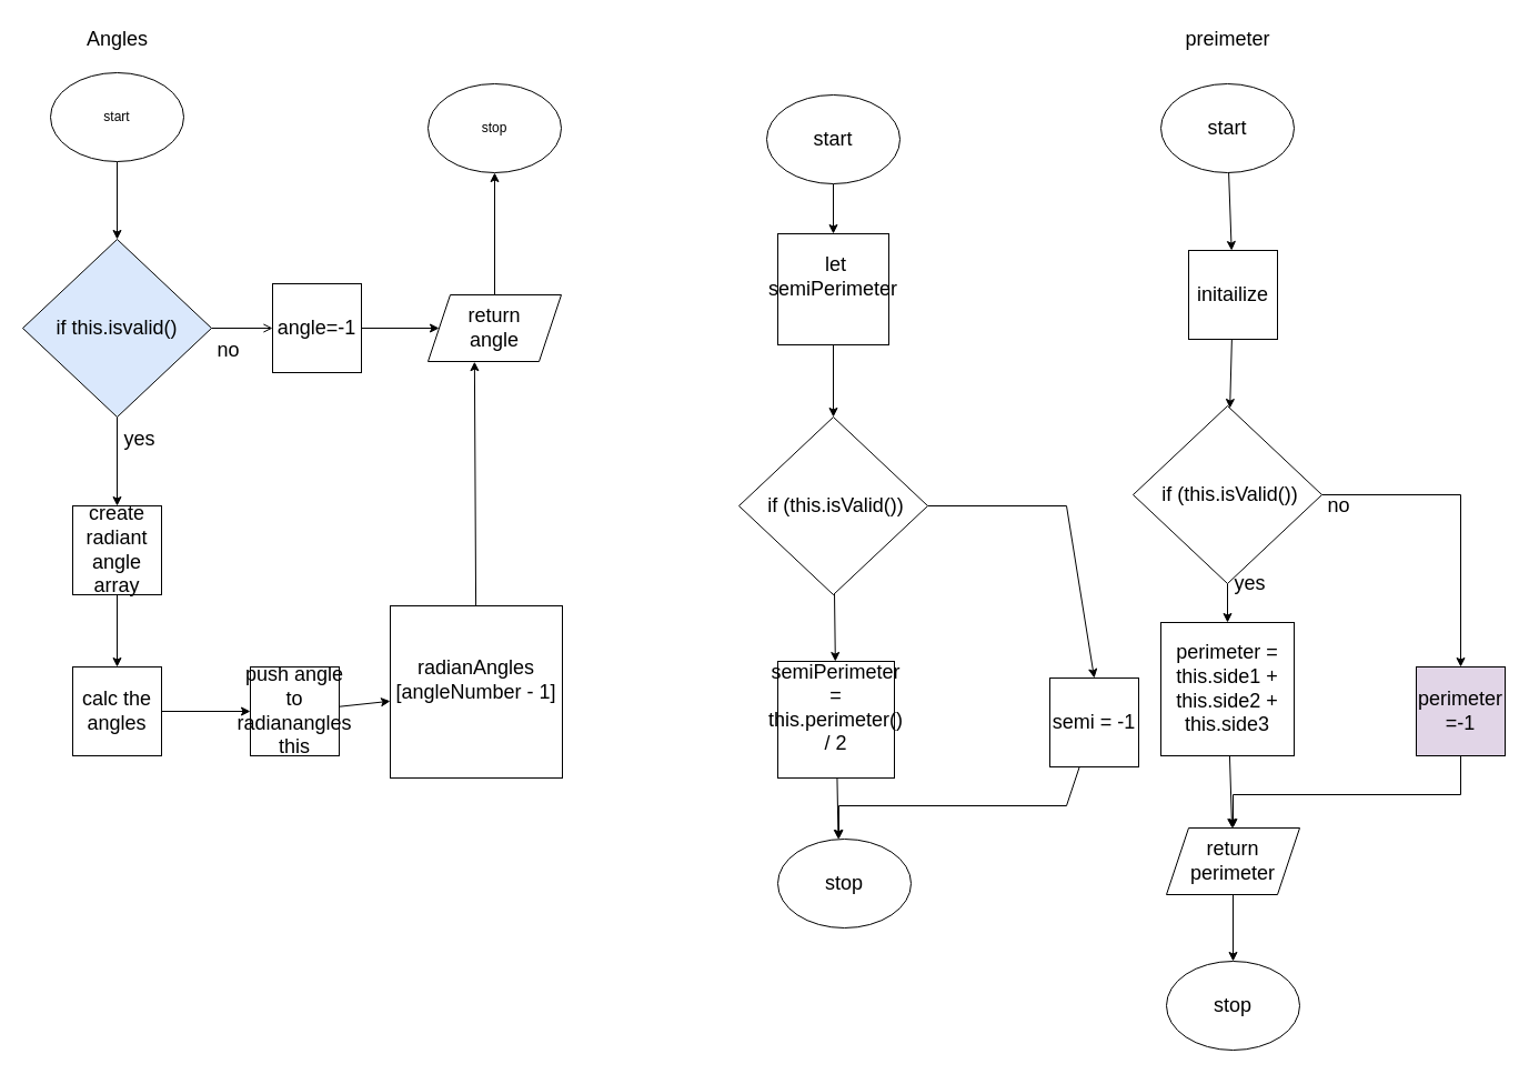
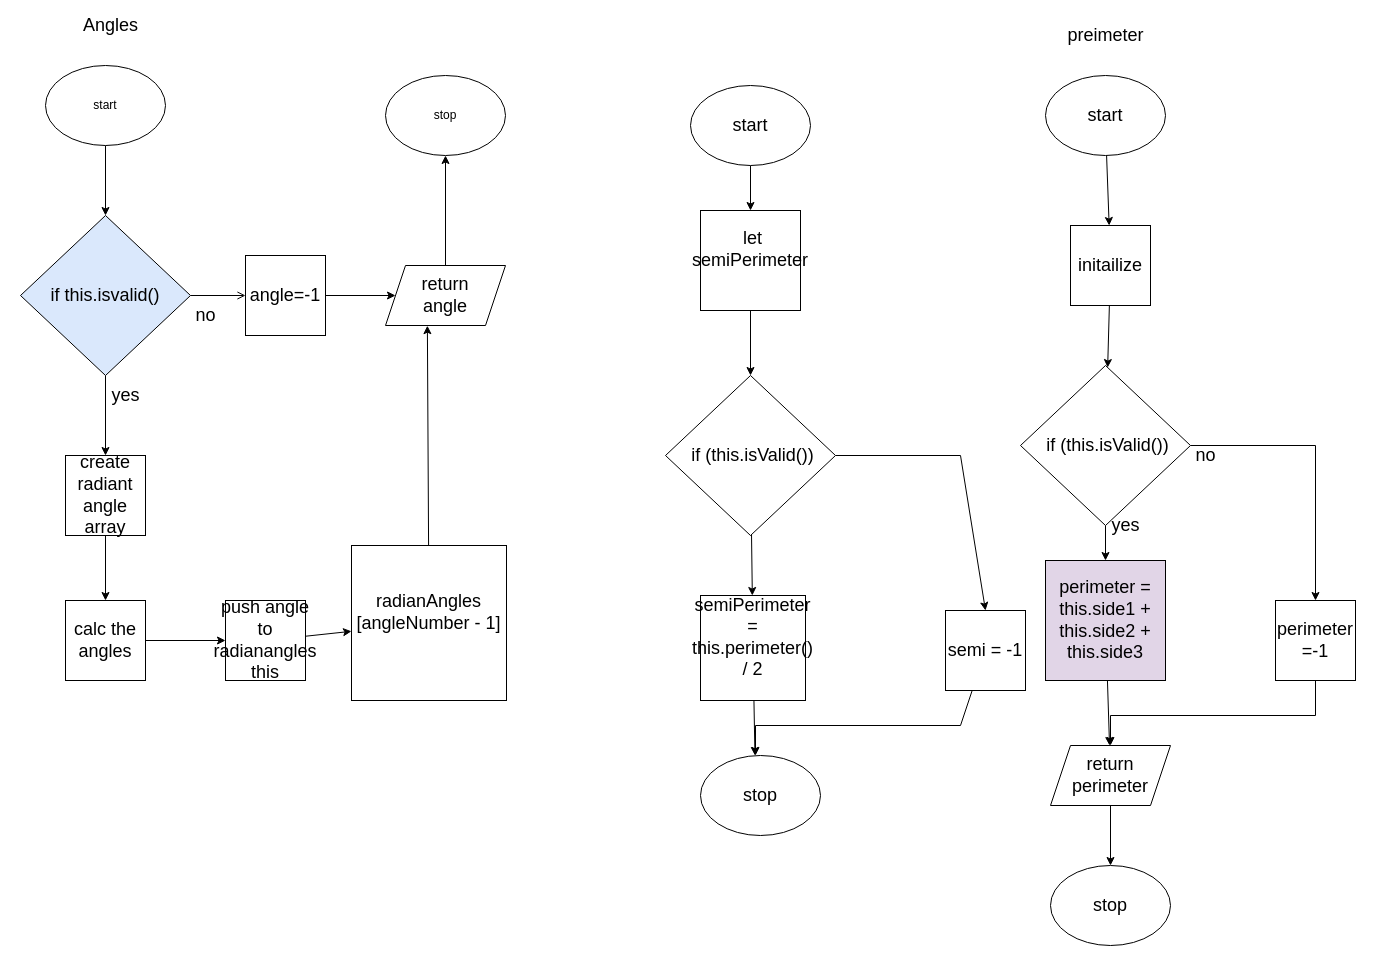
  <mxCell id="0" />
  <mxCell id="1" parent="0" />
  <mxCell id="2" value="stop" style="ellipse;whiteSpace=wrap;html=1;" vertex="1" parent="1"><mxGeometry x="385" y="75" width="120" height="80" as="geometry" /></mxCell>
  <mxCell id="3" value="" style="edgeStyle=none;html=1;fontSize=18;" edge="1" parent="1" source="4" target="8"><mxGeometry relative="1" as="geometry" /></mxCell>
  <mxCell id="4" value="start" style="ellipse;whiteSpace=wrap;html=1;" vertex="1" parent="1"><mxGeometry x="45" y="65" width="120" height="80" as="geometry" /></mxCell>
- <mxCell id="5" value="&lt;font style=&quot;font-size: 18px&quot;&gt;Angles&lt;/font&gt;" style="text;html=1;align=center;verticalAlign=middle;resizable=0;points=[];autosize=1;strokeColor=none;fillColor=none;" vertex="1" parent="1"><mxGeometry x="70" y="25" width="70" height="20" as="geometry" /></mxCell>
+ <mxCell id="5" value="&lt;font style=&quot;font-size: 18px&quot;&gt;Angles&lt;/font&gt;" style="text;html=1;align=center;verticalAlign=middle;resizable=0;points=[];autosize=1;strokeColor=none;fillColor=none;" vertex="1" parent="1"><mxGeometry x="75" y="15" width="70" height="20" as="geometry" /></mxCell>
  <mxCell id="6" value="" style="edgeStyle=none;html=1;fontSize=18;endArrow=open;" edge="1" parent="1" source="8" target="14"><mxGeometry relative="1" as="geometry" /></mxCell>
  <mxCell id="7" value="" style="edgeStyle=none;html=1;fontSize=18;" edge="1" parent="1" source="8" target="12"><mxGeometry relative="1" as="geometry" /></mxCell>
  <mxCell id="8" value="if this.isvalid()" style="rhombus;whiteSpace=wrap;html=1;fontSize=18;fillColor=#dae8fc;" vertex="1" parent="1"><mxGeometry x="20" y="215" width="170" height="160" as="geometry" /></mxCell>
  <mxCell id="9" value="" style="edgeStyle=none;html=1;fontSize=18;" edge="1" parent="1" source="10" target="18"><mxGeometry relative="1" as="geometry" /></mxCell>
  <mxCell id="10" value="calc the angles" style="whiteSpace=wrap;html=1;aspect=fixed;fontSize=18;" vertex="1" parent="1"><mxGeometry x="65" y="600" width="80" height="80" as="geometry" /></mxCell>
  <mxCell id="11" value="" style="edgeStyle=none;html=1;fontSize=18;" edge="1" parent="1" source="12" target="10"><mxGeometry relative="1" as="geometry" /></mxCell>
  <mxCell id="12" value="create radiant angle array" style="whiteSpace=wrap;html=1;aspect=fixed;fontSize=18;" vertex="1" parent="1"><mxGeometry x="65" y="455" width="80" height="80" as="geometry" /></mxCell>
  <mxCell id="13" value="" style="edgeStyle=none;html=1;fontSize=18;" edge="1" parent="1" source="14" target="20"><mxGeometry relative="1" as="geometry" /></mxCell>
  <mxCell id="14" value="angle=-1" style="whiteSpace=wrap;html=1;aspect=fixed;fontSize=18;" vertex="1" parent="1"><mxGeometry x="245" y="255" width="80" height="80" as="geometry" /></mxCell>
  <mxCell id="15" style="edgeStyle=none;html=1;entryX=0.349;entryY=1.003;entryDx=0;entryDy=0;entryPerimeter=0;fontSize=18;" edge="1" parent="1" source="16" target="20"><mxGeometry relative="1" as="geometry" /></mxCell>
  <mxCell id="16" value="&lt;div&gt;radianAngles&lt;/div&gt;&lt;div&gt;[angleNumber - 1]&lt;/div&gt;&lt;div&gt;&lt;br&gt;&lt;/div&gt;" style="whiteSpace=wrap;html=1;aspect=fixed;fontSize=18;" vertex="1" parent="1"><mxGeometry x="351" y="545" width="155" height="155" as="geometry" /></mxCell>
  <mxCell id="17" value="" style="edgeStyle=none;html=1;fontSize=18;" edge="1" parent="1" source="18" target="16"><mxGeometry relative="1" as="geometry" /></mxCell>
  <mxCell id="18" value="push angle to radianangles this" style="whiteSpace=wrap;html=1;aspect=fixed;fontSize=18;" vertex="1" parent="1"><mxGeometry x="225" y="600" width="80" height="80" as="geometry" /></mxCell>
  <mxCell id="19" value="" style="edgeStyle=none;html=1;fontSize=18;" edge="1" parent="1" source="20" target="2"><mxGeometry relative="1" as="geometry" /></mxCell>
  <mxCell id="20" value="return&lt;br&gt;angle" style="shape=parallelogram;perimeter=parallelogramPerimeter;whiteSpace=wrap;html=1;fixedSize=1;fontSize=18;" vertex="1" parent="1"><mxGeometry x="385" y="265" width="120" height="60" as="geometry" /></mxCell>
  <mxCell id="21" value="preimeter" style="text;html=1;align=center;verticalAlign=middle;resizable=0;points=[];autosize=1;strokeColor=none;fillColor=none;fontSize=18;" vertex="1" parent="1"><mxGeometry x="1060" y="20" width="90" height="30" as="geometry" /></mxCell>
  <mxCell id="22" value="stop" style="ellipse;whiteSpace=wrap;html=1;fontSize=18;" vertex="1" parent="1"><mxGeometry x="1050" y="865" width="120" height="80" as="geometry" /></mxCell>
  <mxCell id="23" value="" style="edgeStyle=none;rounded=0;html=1;fontSize=18;" edge="1" parent="1" source="24" target="26"><mxGeometry relative="1" as="geometry" /></mxCell>
  <mxCell id="24" value="start" style="ellipse;whiteSpace=wrap;html=1;fontSize=18;" vertex="1" parent="1"><mxGeometry x="1045" y="75" width="120" height="80" as="geometry" /></mxCell>
  <mxCell id="25" value="" style="edgeStyle=none;rounded=0;html=1;fontSize=18;" edge="1" parent="1" source="26" target="29"><mxGeometry relative="1" as="geometry" /></mxCell>
  <mxCell id="26" value="initailize" style="whiteSpace=wrap;html=1;aspect=fixed;fontSize=18;" vertex="1" parent="1"><mxGeometry x="1070" y="225" width="80" height="80" as="geometry" /></mxCell>
  <mxCell id="27" value="" style="edgeStyle=none;rounded=0;html=1;fontSize=18;" edge="1" parent="1" source="29" target="31"><mxGeometry relative="1" as="geometry" /></mxCell>
  <mxCell id="28" style="edgeStyle=none;rounded=0;html=1;entryX=0.5;entryY=0;entryDx=0;entryDy=0;fontSize=18;" edge="1" parent="1" source="29" target="35"><mxGeometry relative="1" as="geometry"><Array as="points"><mxPoint x="1315" y="445" /></Array></mxGeometry></mxCell>
  <mxCell id="29" value="&amp;nbsp;if (this.isValid())" style="rhombus;whiteSpace=wrap;html=1;fontSize=18;" vertex="1" parent="1"><mxGeometry x="1020" y="365" width="170" height="160" as="geometry" /></mxCell>
  <mxCell id="30" value="" style="edgeStyle=none;rounded=0;html=1;fontSize=18;" edge="1" parent="1" source="31" target="33"><mxGeometry relative="1" as="geometry" /></mxCell>
- <mxCell id="31" value="perimeter = this.side1 + this.side2 + this.side3" style="whiteSpace=wrap;html=1;aspect=fixed;fontSize=18;" vertex="1" parent="1"><mxGeometry x="1045" y="560" width="120" height="120" as="geometry" /></mxCell>
+ <mxCell id="31" value="perimeter = this.side1 + this.side2 + this.side3" style="whiteSpace=wrap;html=1;aspect=fixed;fontSize=18;fillColor=#e1d5e7;" vertex="1" parent="1"><mxGeometry x="1045" y="560" width="120" height="120" as="geometry" /></mxCell>
  <mxCell id="32" value="" style="edgeStyle=none;rounded=0;html=1;fontSize=18;" edge="1" parent="1" source="33" target="22"><mxGeometry relative="1" as="geometry" /></mxCell>
  <mxCell id="33" value="return perimeter" style="shape=parallelogram;perimeter=parallelogramPerimeter;whiteSpace=wrap;html=1;fixedSize=1;fontSize=18;" vertex="1" parent="1"><mxGeometry x="1050" y="745" width="120" height="60" as="geometry" /></mxCell>
  <mxCell id="34" style="edgeStyle=none;rounded=0;html=1;entryX=0.5;entryY=0;entryDx=0;entryDy=0;fontSize=18;" edge="1" parent="1" source="35" target="33"><mxGeometry relative="1" as="geometry"><Array as="points"><mxPoint x="1315" y="715" /><mxPoint x="1110" y="715" /></Array></mxGeometry></mxCell>
- <mxCell id="35" value="perimeter =-1" style="whiteSpace=wrap;html=1;aspect=fixed;fontSize=18;fillColor=#e1d5e7;" vertex="1" parent="1"><mxGeometry x="1275" y="600" width="80" height="80" as="geometry" /></mxCell>
+ <mxCell id="35" value="perimeter =-1" style="whiteSpace=wrap;html=1;aspect=fixed;fontSize=18;" vertex="1" parent="1"><mxGeometry x="1275" y="600" width="80" height="80" as="geometry" /></mxCell>
  <mxCell id="36" value="no" style="text;html=1;align=center;verticalAlign=middle;resizable=0;points=[];autosize=1;strokeColor=none;fillColor=none;fontSize=18;" vertex="1" parent="1"><mxGeometry x="185" y="300" width="40" height="30" as="geometry" /></mxCell>
  <mxCell id="37" value="yes" style="text;html=1;align=center;verticalAlign=middle;resizable=0;points=[];autosize=1;strokeColor=none;fillColor=none;fontSize=18;" vertex="1" parent="1"><mxGeometry x="105" y="380" width="40" height="30" as="geometry" /></mxCell>
  <mxCell id="38" value="stop" style="ellipse;whiteSpace=wrap;html=1;fontSize=18;" vertex="1" parent="1"><mxGeometry x="700" y="755" width="120" height="80" as="geometry" /></mxCell>
  <mxCell id="39" value="" style="edgeStyle=none;rounded=0;html=1;fontSize=18;" edge="1" parent="1" source="40" target="42"><mxGeometry relative="1" as="geometry" /></mxCell>
  <mxCell id="40" value="start" style="ellipse;whiteSpace=wrap;html=1;fontSize=18;" vertex="1" parent="1"><mxGeometry x="690" y="85" width="120" height="80" as="geometry" /></mxCell>
  <mxCell id="41" value="" style="edgeStyle=none;rounded=0;html=1;fontSize=18;" edge="1" parent="1" source="42" target="45"><mxGeometry relative="1" as="geometry" /></mxCell>
  <mxCell id="42" value="&lt;div&gt;&amp;nbsp;let semiPerimeter&lt;/div&gt;&lt;div&gt;&lt;br&gt;&lt;/div&gt;" style="whiteSpace=wrap;html=1;aspect=fixed;fontSize=18;" vertex="1" parent="1"><mxGeometry x="700" y="210" width="100" height="100" as="geometry" /></mxCell>
  <mxCell id="43" value="" style="edgeStyle=none;rounded=0;html=1;fontSize=18;" edge="1" parent="1" source="45" target="47"><mxGeometry relative="1" as="geometry" /></mxCell>
  <mxCell id="44" style="edgeStyle=none;rounded=0;html=1;entryX=0.5;entryY=0;entryDx=0;entryDy=0;fontSize=18;" edge="1" parent="1" source="45" target="49"><mxGeometry relative="1" as="geometry"><Array as="points"><mxPoint x="960" y="455" /></Array></mxGeometry></mxCell>
  <mxCell id="45" value="&amp;nbsp;if (this.isValid())" style="rhombus;whiteSpace=wrap;html=1;fontSize=18;" vertex="1" parent="1"><mxGeometry x="665" y="375" width="170" height="160" as="geometry" /></mxCell>
  <mxCell id="46" value="" style="edgeStyle=none;rounded=0;html=1;fontSize=18;" edge="1" parent="1" source="47"><mxGeometry relative="1" as="geometry"><mxPoint x="754.455" y="755" as="targetPoint" /></mxGeometry></mxCell>
  <mxCell id="47" value="&lt;div&gt;semiPerimeter = this.perimeter() / 2&lt;/div&gt;&lt;div&gt;&lt;br&gt;&lt;/div&gt;" style="whiteSpace=wrap;html=1;aspect=fixed;fontSize=18;" vertex="1" parent="1"><mxGeometry x="700" y="595" width="105" height="105" as="geometry" /></mxCell>
  <mxCell id="48" style="edgeStyle=none;rounded=0;html=1;entryX=0.5;entryY=0;entryDx=0;entryDy=0;fontSize=18;" edge="1" parent="1" source="49"><mxGeometry relative="1" as="geometry"><Array as="points"><mxPoint x="960" y="725" /><mxPoint x="755" y="725" /></Array><mxPoint x="755" y="755" as="targetPoint" /></mxGeometry></mxCell>
  <mxCell id="49" value="semi = -1" style="whiteSpace=wrap;html=1;aspect=fixed;fontSize=18;" vertex="1" parent="1"><mxGeometry x="945" y="610" width="80" height="80" as="geometry" /></mxCell>
  <mxCell id="50" value="no" style="text;html=1;align=center;verticalAlign=middle;resizable=0;points=[];autosize=1;strokeColor=none;fillColor=none;fontSize=18;" vertex="1" parent="1"><mxGeometry x="1185" y="440" width="40" height="30" as="geometry" /></mxCell>
  <mxCell id="51" value="yes" style="text;html=1;align=center;verticalAlign=middle;resizable=0;points=[];autosize=1;strokeColor=none;fillColor=none;fontSize=18;" vertex="1" parent="1"><mxGeometry x="1105" y="510" width="40" height="30" as="geometry" /></mxCell>
